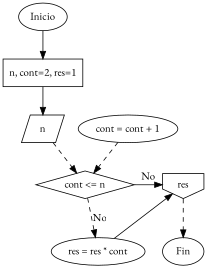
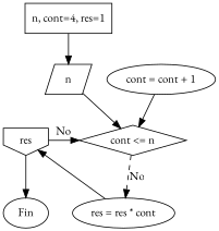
  digraph {
    fontname="EB Garamond"
    splines=polyline
    node [fontname="EB Garamond" shape=ellipse]
    edge [fontname="EB Garamond" style=solid]
    n1 [label="cont <= n" shape=diamond]
    n2 [label=res shape=invhouse]
    n3 [label="res = res * cont"]
    n4 [label=Fin]
-   n5 [label=Inicio]
-   n6 [label="n, cont=2, res=1" shape=rectangle]
+   n6 [label="n, cont=4, res=1" shape=rectangle]
    n7 [label=n shape=parallelogram]
    n8 [label="cont = cont + 1"]
    subgraph sub_1 {
      rank=same
      n1
      n2
    }
-   n1 -> n2 [label=No]
+   n2 -> n1 [label=No]
    n1 -> n3 [label=No style=dashed]
-   n2 -> n4 [style=dashed]
+   n2 -> n4
    n3 -> n2
-   n5 -> n6
    n6 -> n7
-   n7 -> n1 [style=dashed]
-   n8 -> n1 [style=dashed]
+   n7 -> n1
+   n8 -> n1
  }
